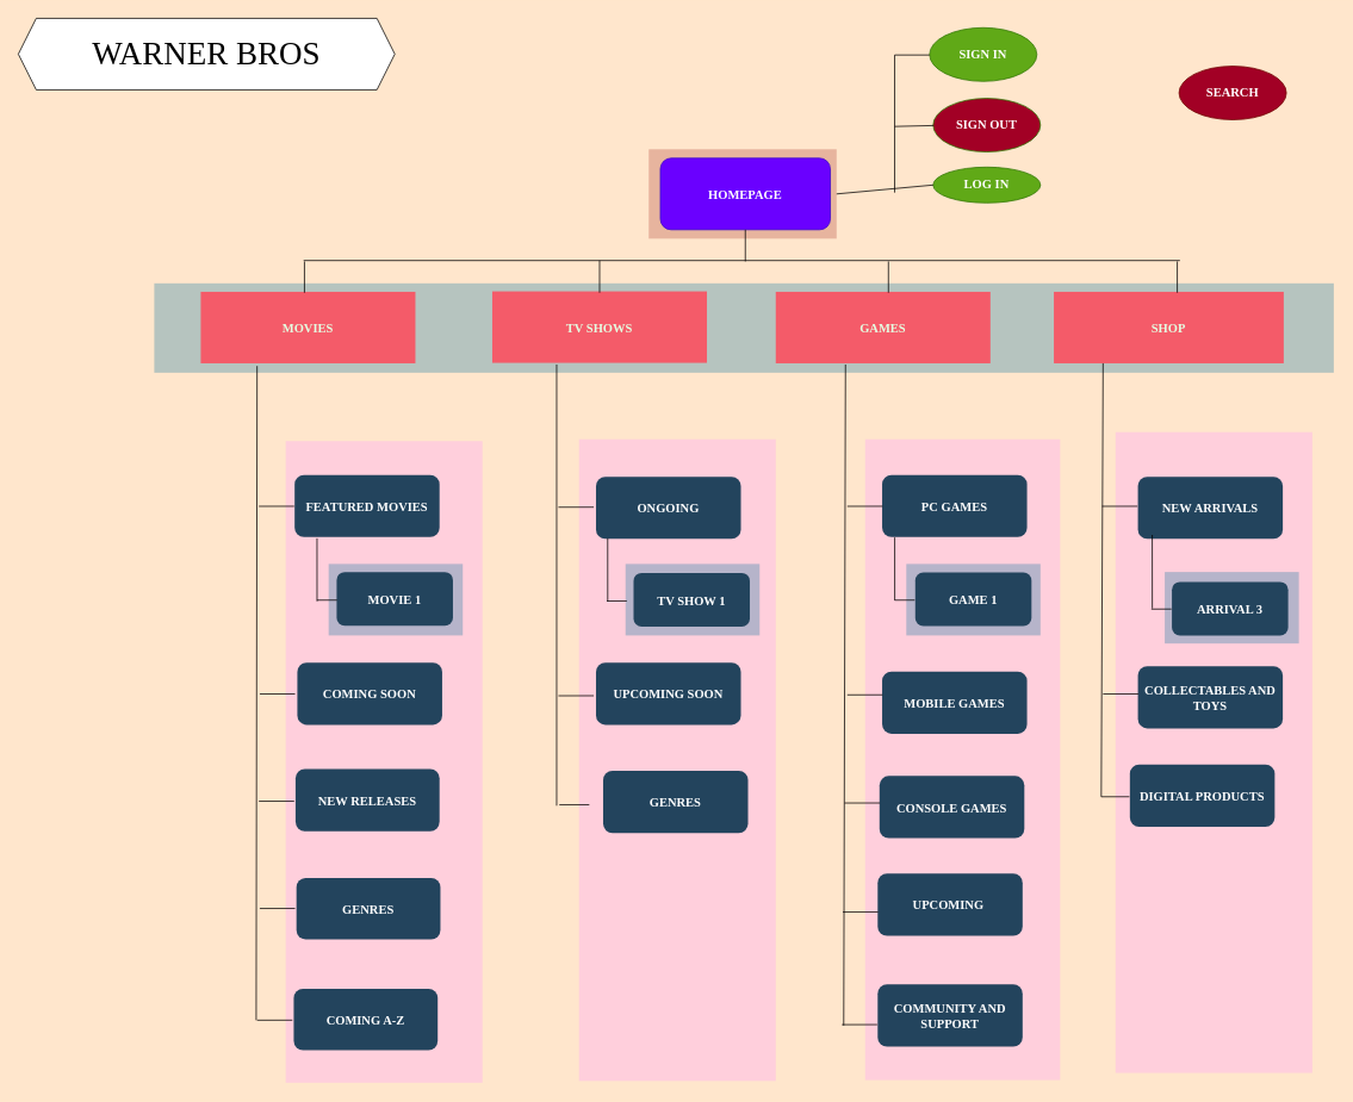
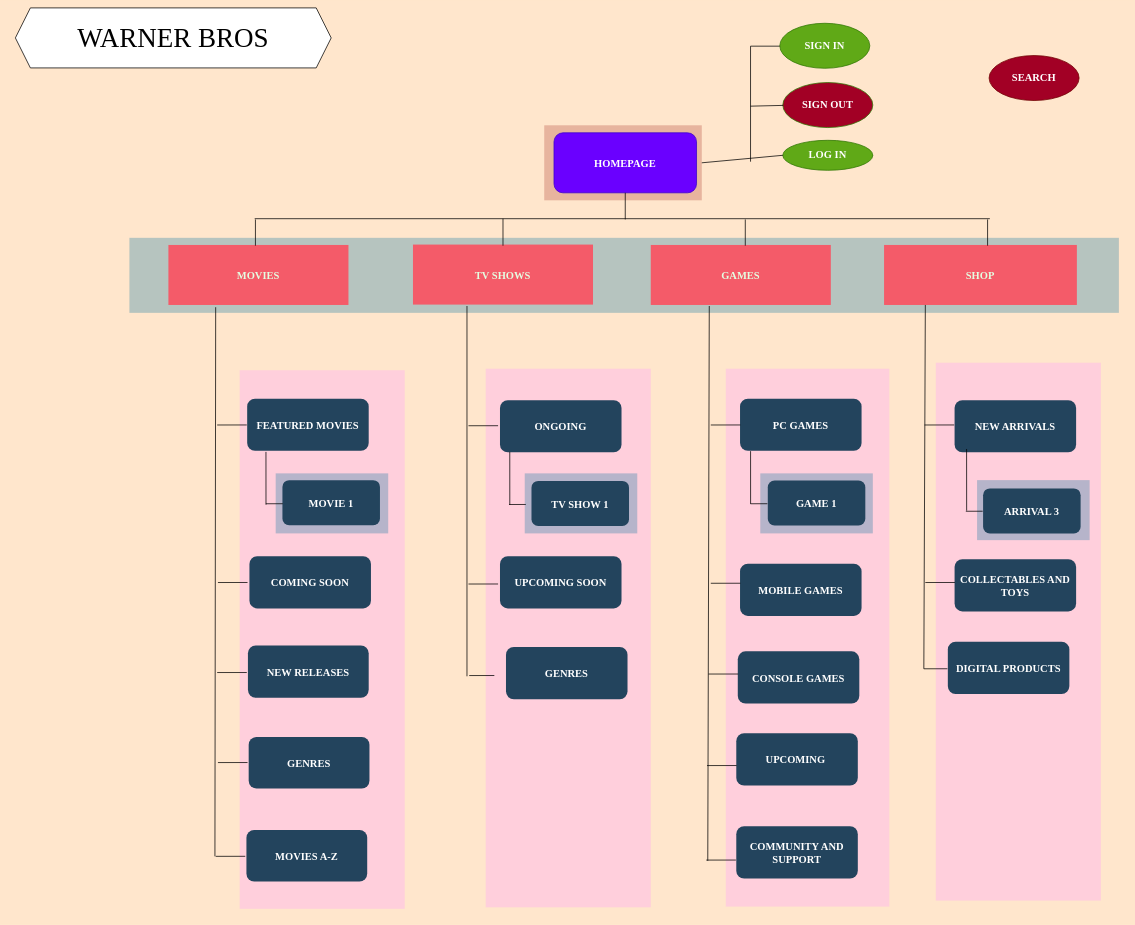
  <mxCell id="0" />
  <mxCell id="1" parent="0" />
  <mxCell id="2" value="" style="fillColor=#AE4132;strokeColor=none;opacity=30;" parent="1" vertex="1"><mxGeometry x="725" y="166.5" width="210" height="100.0" as="geometry" /></mxCell>
  <mxCell id="3" value="" style="fillColor=#10739E;strokeColor=none;opacity=30;" parent="1" vertex="1"><mxGeometry x="172" y="316.5" width="1319" height="100" as="geometry" /></mxCell>
  <mxCell id="4" value="" style="fillColor=#FF99FF;strokeColor=none;opacity=30;" parent="1" vertex="1"><mxGeometry x="319" y="493" width="220" height="718" as="geometry" /></mxCell>
  <mxCell id="5" value="" style="fillColor=#10739E;strokeColor=none;opacity=30;" parent="1" vertex="1"><mxGeometry x="367" y="630.5" width="150" height="80" as="geometry" /></mxCell>
  <mxCell id="6" value="HOMEPAGE" style="rounded=1;fillColor=#6a00ff;fontStyle=1;fontFamily=Tahoma;fontSize=14;fontColor=#ffffff;strokeColor=#3700CC;" parent="1" vertex="1"><mxGeometry x="738" y="176.5" width="190" height="80" as="geometry" /></mxCell>
  <mxCell id="7" value="COMING SOON" style="rounded=1;fillColor=#23445D;gradientColor=none;strokeColor=none;fontColor=#FFFFFF;fontStyle=1;fontFamily=Tahoma;fontSize=14" parent="1" vertex="1"><mxGeometry x="332" y="741" width="162" height="69.5" as="geometry" /></mxCell>
  <mxCell id="8" value="NEW RELEASES" style="rounded=1;fillColor=#23445D;gradientColor=none;strokeColor=none;fontColor=#FFFFFF;fontStyle=1;fontFamily=Tahoma;fontSize=14" parent="1" vertex="1"><mxGeometry x="330" y="860" width="161" height="69.5" as="geometry" /></mxCell>
  <mxCell id="9" value="GENRES" style="rounded=1;fillColor=#23445D;gradientColor=none;strokeColor=none;fontColor=#FFFFFF;fontStyle=1;fontFamily=Tahoma;fontSize=14" parent="1" vertex="1"><mxGeometry x="331" y="982" width="161" height="68.5" as="geometry" /></mxCell>
  <mxCell id="10" value="MOVIE 1" style="rounded=1;fillColor=#23445D;gradientColor=none;strokeColor=none;fontColor=#FFFFFF;fontStyle=1;fontFamily=Tahoma;fontSize=14" parent="1" vertex="1"><mxGeometry x="376" y="639.5" width="130" height="60" as="geometry" /></mxCell>
  <mxCell id="11" value="MOVIES" style="rounded=0;fillColor=#F45B69;strokeColor=none;fontColor=#E4FDE1;fontStyle=1;fontFamily=Tahoma;fontSize=14;" parent="1" vertex="1"><mxGeometry x="224" y="326" width="240" height="80" as="geometry" /></mxCell>
  <mxCell id="12" value="GAMES" style="rounded=0;fillColor=#F45B69;strokeColor=none;fontColor=#E4FDE1;fontStyle=1;fontFamily=Tahoma;fontSize=14;" parent="1" vertex="1"><mxGeometry x="867" y="326" width="240" height="80" as="geometry" /></mxCell>
  <mxCell id="13" value="SHOP" style="rounded=0;fillColor=#F45B69;strokeColor=none;fontColor=#E4FDE1;fontStyle=1;fontFamily=Tahoma;fontSize=14;" parent="1" vertex="1"><mxGeometry x="1178" y="326" width="257" height="80" as="geometry" /></mxCell>
  <mxCell id="14" value="TV SHOWS" style="rounded=0;fillColor=#F45B69;strokeColor=none;fontColor=#E4FDE1;fontStyle=1;fontFamily=Tahoma;fontSize=14;" parent="1" vertex="1"><mxGeometry x="550" y="325.5" width="240" height="80" as="geometry" /></mxCell>
  <mxCell id="15" value="" style="endArrow=none;html=1;rounded=0;" parent="1" edge="1"><mxGeometry width="50" height="50" relative="1" as="geometry"><mxPoint x="339" y="291" as="sourcePoint" /><mxPoint x="1319" y="291" as="targetPoint" /></mxGeometry></mxCell>
  <mxCell id="16" value="" style="endArrow=none;html=1;rounded=0;entryX=0.5;entryY=0;entryDx=0;entryDy=0;" parent="1" edge="1"><mxGeometry width="50" height="50" relative="1" as="geometry"><mxPoint x="340" y="292" as="sourcePoint" /><mxPoint x="340" y="327" as="targetPoint" /></mxGeometry></mxCell>
  <mxCell id="17" value="" style="endArrow=none;html=1;rounded=0;entryX=0.5;entryY=0;entryDx=0;entryDy=0;" parent="1" edge="1"><mxGeometry width="50" height="50" relative="1" as="geometry"><mxPoint x="1316" y="292" as="sourcePoint" /><mxPoint x="1316" y="327" as="targetPoint" /></mxGeometry></mxCell>
  <mxCell id="18" value="" style="endArrow=none;html=1;rounded=0;entryX=0.5;entryY=0;entryDx=0;entryDy=0;" parent="1" edge="1"><mxGeometry width="50" height="50" relative="1" as="geometry"><mxPoint x="670" y="291" as="sourcePoint" /><mxPoint x="670" y="327" as="targetPoint" /></mxGeometry></mxCell>
  <mxCell id="19" value="" style="endArrow=none;html=1;rounded=0;exitX=0.175;exitY=1.067;exitDx=0;exitDy=0;exitPerimeter=0;" parent="1" edge="1"><mxGeometry width="50" height="50" relative="1" as="geometry"><mxPoint x="287" y="409" as="sourcePoint" /><mxPoint x="286" y="1141" as="targetPoint" /></mxGeometry></mxCell>
  <mxCell id="20" value="FEATURED MOVIES" style="rounded=1;fillColor=#23445D;gradientColor=none;strokeColor=none;fontColor=#FFFFFF;fontStyle=1;fontFamily=Tahoma;fontSize=14" parent="1" vertex="1"><mxGeometry x="329" y="531" width="162" height="69.5" as="geometry" /></mxCell>
  <mxCell id="21" value="" style="fillColor=#FF99FF;strokeColor=none;opacity=30;" parent="1" vertex="1"><mxGeometry x="647" y="491" width="220" height="718" as="geometry" /></mxCell>
  <mxCell id="22" value="" style="endArrow=none;html=1;rounded=0;exitX=0.175;exitY=1.067;exitDx=0;exitDy=0;exitPerimeter=0;" parent="1" edge="1"><mxGeometry width="50" height="50" relative="1" as="geometry"><mxPoint x="622" y="407.36" as="sourcePoint" /><mxPoint x="622" y="901" as="targetPoint" /></mxGeometry></mxCell>
  <mxCell id="23" value="" style="endArrow=none;html=1;rounded=0;exitX=0.175;exitY=1.067;exitDx=0;exitDy=0;exitPerimeter=0;" parent="1" edge="1"><mxGeometry width="50" height="50" relative="1" as="geometry"><mxPoint x="945" y="407.36" as="sourcePoint" /><mxPoint x="943" y="1147" as="targetPoint" /></mxGeometry></mxCell>
  <mxCell id="24" value="" style="endArrow=none;html=1;rounded=0;" parent="1" edge="1"><mxGeometry width="50" height="50" relative="1" as="geometry"><mxPoint x="1233" y="406" as="sourcePoint" /><mxPoint x="1231" y="891" as="targetPoint" /></mxGeometry></mxCell>
  <mxCell id="25" value="" style="fillColor=#FF99FF;strokeColor=none;opacity=30;" parent="1" vertex="1"><mxGeometry x="967" y="491" width="218" height="717" as="geometry" /></mxCell>
  <mxCell id="26" value="" style="fillColor=#FF99FF;strokeColor=none;opacity=30;" parent="1" vertex="1"><mxGeometry x="1247" y="483" width="220" height="717" as="geometry" /></mxCell>
  <mxCell id="27" value="ONGOING" style="rounded=1;fillColor=#23445D;gradientColor=none;strokeColor=none;fontColor=#FFFFFF;fontStyle=1;fontFamily=Tahoma;fontSize=14" parent="1" vertex="1"><mxGeometry x="666" y="533" width="162" height="69.5" as="geometry" /></mxCell>
  <mxCell id="28" value="" style="fillColor=#10739E;strokeColor=none;opacity=30;" parent="1" vertex="1"><mxGeometry x="699" y="630.5" width="150" height="80" as="geometry" /></mxCell>
  <mxCell id="29" value="UPCOMING SOON" style="rounded=1;fillColor=#23445D;gradientColor=none;strokeColor=none;fontColor=#FFFFFF;fontStyle=1;fontFamily=Tahoma;fontSize=14" parent="1" vertex="1"><mxGeometry x="666" y="741" width="162" height="69.5" as="geometry" /></mxCell>
  <mxCell id="30" value="GENRES" style="rounded=1;fillColor=#23445D;gradientColor=none;strokeColor=none;fontColor=#FFFFFF;fontStyle=1;fontFamily=Tahoma;fontSize=14" parent="1" vertex="1"><mxGeometry x="674" y="862" width="162" height="69.5" as="geometry" /></mxCell>
  <mxCell id="31" value="PC GAMES" style="rounded=1;fillColor=#23445D;gradientColor=none;strokeColor=none;fontColor=#FFFFFF;fontStyle=1;fontFamily=Tahoma;fontSize=14" parent="1" vertex="1"><mxGeometry x="986" y="531" width="162" height="69.5" as="geometry" /></mxCell>
  <mxCell id="32" value="CONSOLE GAMES" style="rounded=1;fillColor=#23445D;gradientColor=none;strokeColor=none;fontColor=#FFFFFF;fontStyle=1;fontFamily=Tahoma;fontSize=14" parent="1" vertex="1"><mxGeometry x="983" y="867.75" width="162" height="69.5" as="geometry" /></mxCell>
  <mxCell id="33" value="UPCOMING " style="rounded=1;fillColor=#23445D;gradientColor=none;strokeColor=none;fontColor=#FFFFFF;fontStyle=1;fontFamily=Tahoma;fontSize=14" parent="1" vertex="1"><mxGeometry x="981" y="977" width="162" height="69.5" as="geometry" /></mxCell>
  <mxCell id="34" value="COMMUNITY AND&#10;SUPPORT" style="rounded=1;fillColor=#23445D;gradientColor=none;strokeColor=none;fontColor=#FFFFFF;fontStyle=1;fontFamily=Tahoma;fontSize=14" parent="1" vertex="1"><mxGeometry x="981" y="1101" width="162" height="69.5" as="geometry" /></mxCell>
  <mxCell id="35" value="MOBILE GAMES" style="rounded=1;fillColor=#23445D;gradientColor=none;strokeColor=none;fontColor=#FFFFFF;fontStyle=1;fontFamily=Tahoma;fontSize=14" parent="1" vertex="1"><mxGeometry x="986" y="751" width="162" height="69.5" as="geometry" /></mxCell>
  <mxCell id="36" value="NEW ARRIVALS" style="rounded=1;fillColor=#23445D;gradientColor=none;strokeColor=none;fontColor=#FFFFFF;fontStyle=1;fontFamily=Tahoma;fontSize=14" parent="1" vertex="1"><mxGeometry x="1272" y="533" width="162" height="69.5" as="geometry" /></mxCell>
  <mxCell id="37" value="COLLECTABLES AND&#10;TOYS" style="rounded=1;fillColor=#23445D;gradientColor=none;strokeColor=none;fontColor=#FFFFFF;fontStyle=1;fontFamily=Tahoma;fontSize=14" parent="1" vertex="1"><mxGeometry x="1272" y="745" width="162" height="69.5" as="geometry" /></mxCell>
  <mxCell id="38" value="DIGITAL PRODUCTS" style="rounded=1;fillColor=#23445D;gradientColor=none;strokeColor=none;fontColor=#FFFFFF;fontStyle=1;fontFamily=Tahoma;fontSize=14" parent="1" vertex="1"><mxGeometry x="1263" y="855" width="162" height="69.5" as="geometry" /></mxCell>
  <mxCell id="39" value="" style="fillColor=#10739E;strokeColor=none;opacity=30;" parent="1" vertex="1"><mxGeometry x="1302" y="639.5" width="150" height="80" as="geometry" /></mxCell>
  <mxCell id="40" value="TV SHOW 1" style="rounded=1;fillColor=#23445D;gradientColor=none;strokeColor=none;fontColor=#FFFFFF;fontStyle=1;fontFamily=Tahoma;fontSize=14" parent="1" vertex="1"><mxGeometry x="708" y="640.5" width="130" height="60" as="geometry" /></mxCell>
  <mxCell id="41" value="" style="fillColor=#10739E;strokeColor=none;opacity=30;" parent="1" vertex="1"><mxGeometry x="1013" y="630.5" width="150" height="80" as="geometry" /></mxCell>
  <mxCell id="42" value="GAME 1" style="rounded=1;fillColor=#23445D;gradientColor=none;strokeColor=none;fontColor=#FFFFFF;fontStyle=1;fontFamily=Tahoma;fontSize=14" parent="1" vertex="1"><mxGeometry x="1023" y="640" width="130" height="60" as="geometry" /></mxCell>
  <mxCell id="43" value="ARRIVAL 3" style="rounded=1;fillColor=#23445D;gradientColor=none;strokeColor=none;fontColor=#FFFFFF;fontStyle=1;fontFamily=Tahoma;fontSize=14" parent="1" vertex="1"><mxGeometry x="1310" y="650.5" width="130" height="60" as="geometry" /></mxCell>
  <mxCell id="44" value="" style="endArrow=none;html=1;rounded=0;entryX=0.009;entryY=0.575;entryDx=0;entryDy=0;entryPerimeter=0;" parent="1" edge="1"><mxGeometry width="50" height="50" relative="1" as="geometry"><mxPoint x="289" y="566" as="sourcePoint" /><mxPoint x="328.458" y="565.963" as="targetPoint" /></mxGeometry></mxCell>
  <mxCell id="45" value="" style="endArrow=none;html=1;rounded=0;entryX=0.009;entryY=0.575;entryDx=0;entryDy=0;entryPerimeter=0;" parent="1" edge="1"><mxGeometry width="50" height="50" relative="1" as="geometry"><mxPoint x="290" y="776" as="sourcePoint" /><mxPoint x="329.458" y="775.963" as="targetPoint" /></mxGeometry></mxCell>
  <mxCell id="46" value="" style="endArrow=none;html=1;rounded=0;entryX=0.009;entryY=0.575;entryDx=0;entryDy=0;entryPerimeter=0;" parent="1" edge="1"><mxGeometry width="50" height="50" relative="1" as="geometry"><mxPoint x="289" y="896" as="sourcePoint" /><mxPoint x="328.458" y="895.963" as="targetPoint" /></mxGeometry></mxCell>
  <mxCell id="47" value="" style="endArrow=none;html=1;rounded=0;entryX=0.009;entryY=0.575;entryDx=0;entryDy=0;entryPerimeter=0;" parent="1" edge="1"><mxGeometry width="50" height="50" relative="1" as="geometry"><mxPoint x="290" y="1016" as="sourcePoint" /><mxPoint x="329.458" y="1015.963" as="targetPoint" /></mxGeometry></mxCell>
  <mxCell id="48" value="" style="endArrow=none;html=1;rounded=0;entryX=0.009;entryY=0.575;entryDx=0;entryDy=0;entryPerimeter=0;" parent="1" edge="1"><mxGeometry width="50" height="50" relative="1" as="geometry"><mxPoint x="287" y="1141" as="sourcePoint" /><mxPoint x="326.458" y="1140.963" as="targetPoint" /></mxGeometry></mxCell>
  <mxCell id="49" value="" style="endArrow=none;html=1;rounded=0;entryX=0.009;entryY=0.575;entryDx=0;entryDy=0;entryPerimeter=0;" parent="1" edge="1"><mxGeometry width="50" height="50" relative="1" as="geometry"><mxPoint x="625" y="900" as="sourcePoint" /><mxPoint x="658.458" y="899.963" as="targetPoint" /></mxGeometry></mxCell>
  <mxCell id="50" value="" style="endArrow=none;html=1;rounded=0;entryX=0.009;entryY=0.575;entryDx=0;entryDy=0;entryPerimeter=0;" parent="1" edge="1"><mxGeometry width="50" height="50" relative="1" as="geometry"><mxPoint x="624" y="778" as="sourcePoint" /><mxPoint x="663.458" y="777.963" as="targetPoint" /></mxGeometry></mxCell>
  <mxCell id="51" value="" style="endArrow=none;html=1;rounded=0;entryX=0.009;entryY=0.575;entryDx=0;entryDy=0;entryPerimeter=0;" parent="1" edge="1"><mxGeometry width="50" height="50" relative="1" as="geometry"><mxPoint x="624" y="567" as="sourcePoint" /><mxPoint x="663.458" y="566.963" as="targetPoint" /></mxGeometry></mxCell>
  <mxCell id="52" value="" style="endArrow=none;html=1;rounded=0;entryX=0.009;entryY=0.575;entryDx=0;entryDy=0;entryPerimeter=0;" parent="1" edge="1"><mxGeometry width="50" height="50" relative="1" as="geometry"><mxPoint x="941" y="1146" as="sourcePoint" /><mxPoint x="980.458" y="1145.963" as="targetPoint" /></mxGeometry></mxCell>
  <mxCell id="53" value="" style="endArrow=none;html=1;rounded=0;entryX=0.009;entryY=0.575;entryDx=0;entryDy=0;entryPerimeter=0;" parent="1" edge="1"><mxGeometry width="50" height="50" relative="1" as="geometry"><mxPoint x="942" y="1020" as="sourcePoint" /><mxPoint x="981.458" y="1019.963" as="targetPoint" /></mxGeometry></mxCell>
  <mxCell id="54" value="" style="endArrow=none;html=1;rounded=0;entryX=0.009;entryY=0.575;entryDx=0;entryDy=0;entryPerimeter=0;" parent="1" edge="1"><mxGeometry width="50" height="50" relative="1" as="geometry"><mxPoint x="944" y="898" as="sourcePoint" /><mxPoint x="983.458" y="897.963" as="targetPoint" /></mxGeometry></mxCell>
  <mxCell id="55" value="" style="endArrow=none;html=1;rounded=0;entryX=0.009;entryY=0.575;entryDx=0;entryDy=0;entryPerimeter=0;" parent="1" edge="1"><mxGeometry width="50" height="50" relative="1" as="geometry"><mxPoint x="947" y="777" as="sourcePoint" /><mxPoint x="986.458" y="776.963" as="targetPoint" /></mxGeometry></mxCell>
  <mxCell id="56" value="" style="endArrow=none;html=1;rounded=0;entryX=0.009;entryY=0.575;entryDx=0;entryDy=0;entryPerimeter=0;" parent="1" edge="1"><mxGeometry width="50" height="50" relative="1" as="geometry"><mxPoint x="947" y="566" as="sourcePoint" /><mxPoint x="986.458" y="565.963" as="targetPoint" /></mxGeometry></mxCell>
  <mxCell id="57" value="" style="endArrow=none;html=1;rounded=0;entryX=0.009;entryY=0.575;entryDx=0;entryDy=0;entryPerimeter=0;" parent="1" edge="1"><mxGeometry width="50" height="50" relative="1" as="geometry"><mxPoint x="1232" y="566" as="sourcePoint" /><mxPoint x="1271.458" y="565.963" as="targetPoint" /></mxGeometry></mxCell>
  <mxCell id="58" value="" style="endArrow=none;html=1;rounded=0;entryX=0.009;entryY=0.575;entryDx=0;entryDy=0;entryPerimeter=0;" parent="1" edge="1"><mxGeometry width="50" height="50" relative="1" as="geometry"><mxPoint x="1233" y="776" as="sourcePoint" /><mxPoint x="1272.458" y="775.963" as="targetPoint" /></mxGeometry></mxCell>
  <mxCell id="59" value="" style="endArrow=none;html=1;rounded=0;entryX=0.009;entryY=0.575;entryDx=0;entryDy=0;entryPerimeter=0;" parent="1" edge="1"><mxGeometry width="50" height="50" relative="1" as="geometry"><mxPoint x="1231" y="891" as="sourcePoint" /><mxPoint x="1262.458" y="890.963" as="targetPoint" /></mxGeometry></mxCell>
  <mxCell id="60" value="" style="endArrow=none;html=1;rounded=0;entryX=0.009;entryY=0.575;entryDx=0;entryDy=0;entryPerimeter=0;" parent="1" edge="1"><mxGeometry width="50" height="50" relative="1" as="geometry"><mxPoint x="1287" y="681" as="sourcePoint" /><mxPoint x="1309.458" y="680.963" as="targetPoint" /></mxGeometry></mxCell>
- <mxCell id="61" value="COMING A-Z" style="rounded=1;fillColor=#23445D;gradientColor=none;strokeColor=none;fontColor=#FFFFFF;fontStyle=1;fontFamily=Tahoma;fontSize=14" parent="1" vertex="1"><mxGeometry x="328" y="1106" width="161" height="68.5" as="geometry" /></mxCell>
+ <mxCell id="61" value="MOVIES A-Z" style="rounded=1;fillColor=#23445D;gradientColor=none;strokeColor=none;fontColor=#FFFFFF;fontStyle=1;fontFamily=Tahoma;fontSize=14" parent="1" vertex="1"><mxGeometry x="328" y="1106" width="161" height="68.5" as="geometry" /></mxCell>
  <mxCell id="62" value="" style="endArrow=none;html=1;rounded=0;entryX=0.009;entryY=0.575;entryDx=0;entryDy=0;entryPerimeter=0;" parent="1" edge="1"><mxGeometry width="50" height="50" relative="1" as="geometry"><mxPoint x="1000" y="671" as="sourcePoint" /><mxPoint x="1022.458" y="670.963" as="targetPoint" /></mxGeometry></mxCell>
  <mxCell id="63" value="" style="endArrow=none;html=1;rounded=0;entryX=0.009;entryY=0.575;entryDx=0;entryDy=0;entryPerimeter=0;" parent="1" edge="1"><mxGeometry width="50" height="50" relative="1" as="geometry"><mxPoint x="678" y="672" as="sourcePoint" /><mxPoint x="700.458" y="671.963" as="targetPoint" /></mxGeometry></mxCell>
  <mxCell id="64" value="" style="endArrow=none;html=1;rounded=0;entryX=0.009;entryY=0.575;entryDx=0;entryDy=0;entryPerimeter=0;" parent="1" edge="1"><mxGeometry width="50" height="50" relative="1" as="geometry"><mxPoint x="354" y="671" as="sourcePoint" /><mxPoint x="376.458" y="670.963" as="targetPoint" /></mxGeometry></mxCell>
  <mxCell id="65" value="" style="endArrow=none;html=1;rounded=0;exitX=0.182;exitY=0.153;exitDx=0;exitDy=0;exitPerimeter=0;entryX=0.164;entryY=0.251;entryDx=0;entryDy=0;entryPerimeter=0;" parent="1" edge="1"><mxGeometry width="50" height="50" relative="1" as="geometry"><mxPoint x="679.04" y="601.854" as="sourcePoint" /><mxPoint x="679.08" y="672.218" as="targetPoint" /></mxGeometry></mxCell>
  <mxCell id="66" value="" style="endArrow=none;html=1;rounded=0;exitX=0.182;exitY=0.153;exitDx=0;exitDy=0;exitPerimeter=0;entryX=0.164;entryY=0.251;entryDx=0;entryDy=0;entryPerimeter=0;" parent="1" edge="1"><mxGeometry width="50" height="50" relative="1" as="geometry"><mxPoint x="1000.04" y="600.854" as="sourcePoint" /><mxPoint x="1000.08" y="671.218" as="targetPoint" /></mxGeometry></mxCell>
  <mxCell id="67" value="" style="endArrow=none;html=1;rounded=0;entryX=0.164;entryY=0.251;entryDx=0;entryDy=0;entryPerimeter=0;" parent="1" edge="1"><mxGeometry width="50" height="50" relative="1" as="geometry"><mxPoint x="1288" y="598" as="sourcePoint" /><mxPoint x="1288.08" y="680.218" as="targetPoint" /></mxGeometry></mxCell>
  <mxCell id="68" value="LOG IN" style="ellipse;whiteSpace=wrap;html=1;fontSize=14;fontFamily=Tahoma;fillColor=#60a917;strokeColor=#2D7600;fontColor=#ffffff;rounded=1;fontStyle=1;" parent="1" vertex="1"><mxGeometry x="1043" y="186.5" width="120" height="40" as="geometry" /></mxCell>
  <mxCell id="69" value="SIGN OUT" style="ellipse;whiteSpace=wrap;html=1;fontSize=14;fontFamily=Tahoma;fillColor=#a20025;strokeColor=#2D7600;fontColor=#ffffff;rounded=1;fontStyle=1;" parent="1" vertex="1"><mxGeometry x="1043" y="109.5" width="120" height="60" as="geometry" /></mxCell>
  <mxCell id="70" value="" style="endArrow=none;html=1;rounded=0;entryX=0;entryY=0.5;entryDx=0;entryDy=0;exitX=1;exitY=0.5;exitDx=0;exitDy=0;" parent="1" source="2" target="68" edge="1"><mxGeometry width="50" height="50" relative="1" as="geometry"><mxPoint x="950" y="215" as="sourcePoint" /><mxPoint x="989.458" y="214.963" as="targetPoint" /></mxGeometry></mxCell>
  <mxCell id="71" value="" style="endArrow=none;html=1;rounded=0;entryX=0.009;entryY=0.575;entryDx=0;entryDy=0;entryPerimeter=0;" parent="1" edge="1"><mxGeometry width="50" height="50" relative="1" as="geometry"><mxPoint x="1000" y="141" as="sourcePoint" /><mxPoint x="1043.458" y="139.963" as="targetPoint" /></mxGeometry></mxCell>
  <mxCell id="72" value="" style="endArrow=none;html=1;rounded=0;" parent="1" edge="1"><mxGeometry width="50" height="50" relative="1" as="geometry"><mxPoint x="1000" y="61" as="sourcePoint" /><mxPoint x="1000" y="215" as="targetPoint" /></mxGeometry></mxCell>
  <mxCell id="73" value="SIGN IN" style="ellipse;whiteSpace=wrap;html=1;fontSize=14;fontFamily=Tahoma;fillColor=#60a917;strokeColor=#2D7600;fontColor=#ffffff;rounded=1;fontStyle=1;" parent="1" vertex="1"><mxGeometry x="1039" y="30.5" width="120" height="60" as="geometry" /></mxCell>
  <mxCell id="74" value="" style="endArrow=none;html=1;rounded=0;" parent="1" edge="1"><mxGeometry width="50" height="50" relative="1" as="geometry"><mxPoint x="1000" y="61" as="sourcePoint" /><mxPoint x="1039" y="61" as="targetPoint" /></mxGeometry></mxCell>
  <mxCell id="75" value="SEARCH" style="ellipse;whiteSpace=wrap;html=1;fontSize=14;fontFamily=Tahoma;fillColor=#a20025;strokeColor=#6F0000;rounded=1;fontStyle=1;fontColor=#ffffff;" parent="1" vertex="1"><mxGeometry x="1318" y="73.5" width="120" height="60" as="geometry" /></mxCell>
- <mxCell id="76" value="&lt;font face=&quot;Comic Sans MS&quot; style=&quot;font-size: 36px;&quot;&gt;WARNER BROS&lt;/font&gt;" style="shape=hexagon;perimeter=hexagonPerimeter2;whiteSpace=wrap;html=1;fixedSize=1;fontSize=24;" parent="1" vertex="1"><mxGeometry x="20" y="20" width="421" height="80" as="geometry" /></mxCell>
+ <mxCell id="76" value="&lt;font face=&quot;Comic Sans MS&quot; style=&quot;font-size: 36px;&quot;&gt;WARNER BROS&lt;/font&gt;" style="shape=hexagon;perimeter=hexagonPerimeter2;whiteSpace=wrap;html=1;fixedSize=1;fontSize=24;" parent="1" vertex="1"><mxGeometry x="20" y="10" width="421" height="80" as="geometry" /></mxCell>
  <mxCell id="77" value="" style="endArrow=none;html=1;rounded=0;entryX=0.5;entryY=0;entryDx=0;entryDy=0;" edge="1" parent="1"><mxGeometry width="50" height="50" relative="1" as="geometry"><mxPoint x="993" y="292" as="sourcePoint" /><mxPoint x="993" y="327" as="targetPoint" /></mxGeometry></mxCell>
  <mxCell id="78" value="" style="endArrow=none;html=1;rounded=0;" edge="1" parent="1" source="6"><mxGeometry width="50" height="50" relative="1" as="geometry"><mxPoint x="827" y="263" as="sourcePoint" /><mxPoint x="833" y="292" as="targetPoint" /></mxGeometry></mxCell>
  <mxCell id="79" value="" style="endArrow=none;html=1;rounded=0;exitX=0.182;exitY=0.153;exitDx=0;exitDy=0;exitPerimeter=0;entryX=0.164;entryY=0.251;entryDx=0;entryDy=0;entryPerimeter=0;" edge="1" parent="1"><mxGeometry width="50" height="50" relative="1" as="geometry"><mxPoint x="354.04" y="601.854" as="sourcePoint" /><mxPoint x="354.08" y="672.218" as="targetPoint" /></mxGeometry></mxCell>
